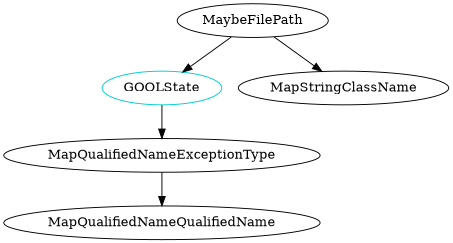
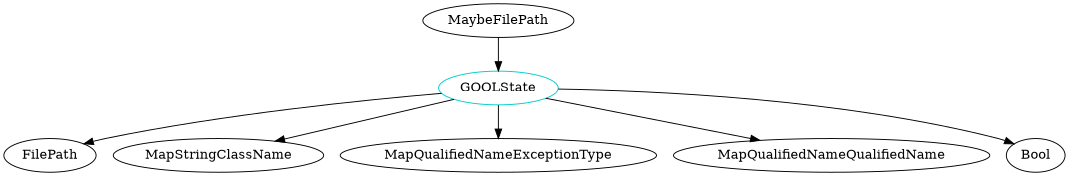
  digraph {
    n1 [color=cyan3 label=GOOLState shape=oval]
+   FilePath
    MapStringClassName
    MapQualifiedNameExceptionType
    MapQualifiedNameQualifiedName
+   Bool
    MaybeFilePath
-   MaybeFilePath -> MapStringClassName
+   n1 -> FilePath
+   n1 -> MapStringClassName
    n1 -> MapQualifiedNameExceptionType
-   MapQualifiedNameExceptionType -> MapQualifiedNameQualifiedName
+   n1 -> MapQualifiedNameQualifiedName
+   n1 -> Bool
    MaybeFilePath -> n1
  }
